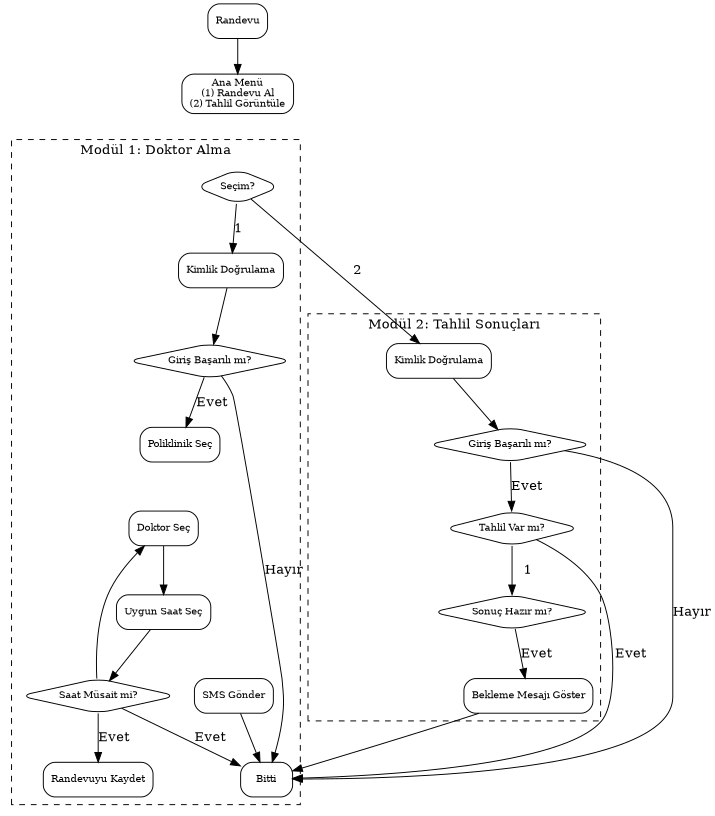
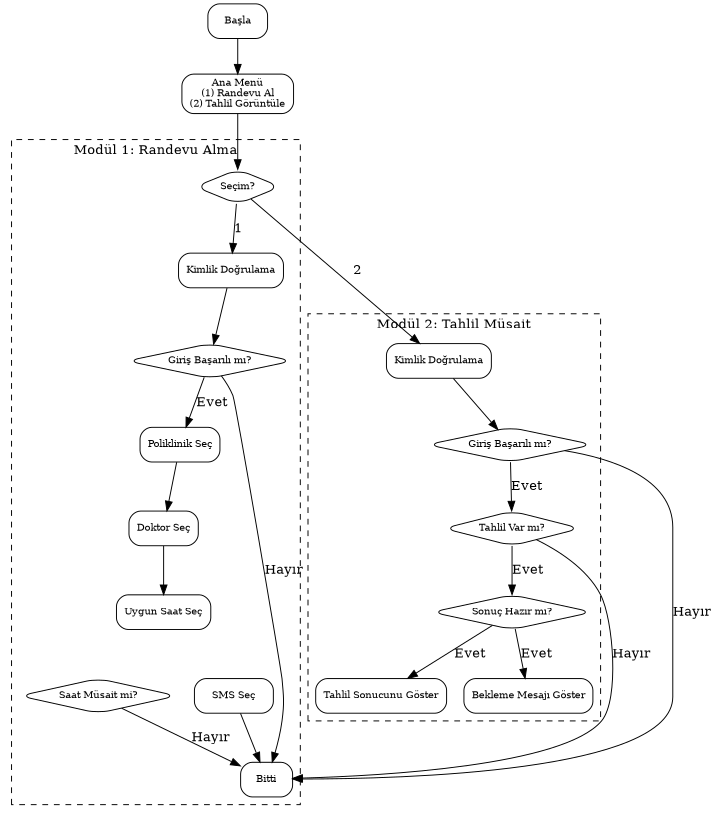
  digraph {
    rankdir=TB
    node [fontsize=10 shape=box style=rounded]
    n1 [label="Seçim?" shape=diamond]
    n2 [label="Kimlik Doğrulama"]
    n3 [label=Bitti]
    n4 [label="Giriş Başarılı mı?" shape=diamond]
    n5 [label="Poliklinik Seç"]
    n6 [label="Doktor Seç"]
    n7 [label="Uygun Saat Seç"]
    n8 [label="Saat Müsait mi?" shape=diamond]
-   n9 [label="Randevuyu Kaydet"]
-   n10 [label="SMS Gönder"]
+   n10 [label="SMS Seç"]
    n11 [label="Kimlik Doğrulama"]
    n12 [label="Giriş Başarılı mı?" shape=diamond]
    n13 [label="Tahlil Var mı?" shape=diamond]
    n14 [label="Sonuç Hazır mı?" shape=diamond]
+   n15 [label="Tahlil Sonucunu Göster"]
    n16 [label="Bekleme Mesajı Göster"]
-   n17 [label=Randevu]
+   n17 [label="Başla"]
    n18 [label="Ana Menü\n(1) Randevu Al\n(2) Tahlil Görüntüle"]
    subgraph cluster_1 {
-     label="Modül 1: Doktor Alma"
+     label="Modül 1: Randevu Alma"
      style=dashed
      n1
      n2
      n3
      n4
      n5
      n6
      n7
      n8
-     n9
      n10
    }
    subgraph cluster_2 {
-     label="Modül 2: Tahlil Sonuçları"
+     label="Modül 2: Tahlil Müsait"
      style=dashed
      n11
      n12
      n13
      n14
+     n15
      n16
    }
    n1 -> n2 [label=1]
    n1 -> n11 [label=2]
    n2 -> n4
    n4 -> n3 [label="Hayır"]
    n4 -> n5 [label=Evet]
-   n8 -> n6
+   n5 -> n6
    n6 -> n7
-   n7 -> n8
-   n8 -> n3 [label=Evet]
-   n8 -> n9 [label=Evet]
+   n8 -> n3 [label="Hayır"]
    n10 -> n3
    n11 -> n12
    n12 -> n3 [label="Hayır"]
    n12 -> n13 [label=Evet]
-   n13 -> n3 [label=Evet]
-   n13 -> n14 [label=1]
+   n13 -> n3 [label="Hayır"]
+   n13 -> n14 [label=Evet]
+   n14 -> n15 [label=Evet]
    n14 -> n16 [label=Evet]
-   n16 -> n3
    n17 -> n18
+   n18 -> n1
  }
